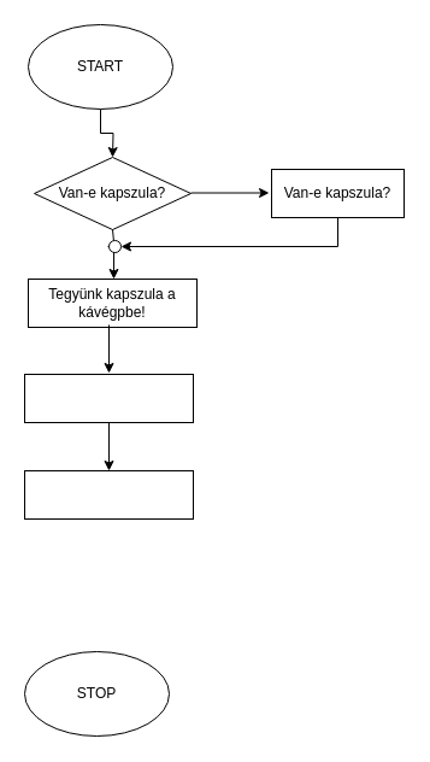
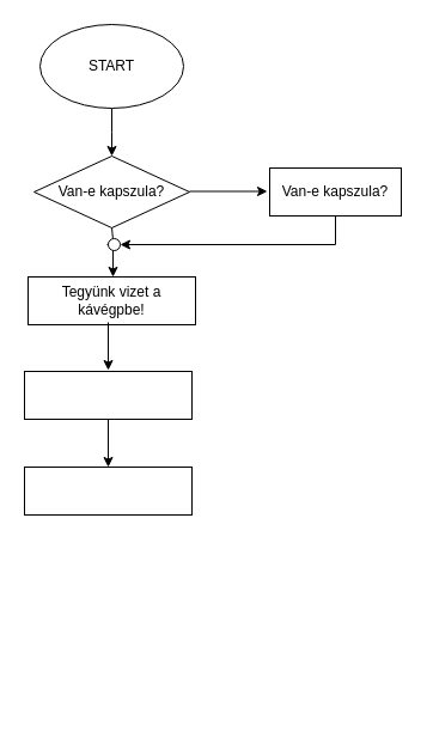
  <mxCell id="0" />
  <mxCell id="1" parent="0" />
- <mxCell id="2" value="STOP" style="ellipse;whiteSpace=wrap;html=1;" parent="1" vertex="1"><mxGeometry x="20" y="540" width="120" height="70" as="geometry" /></mxCell>
  <mxCell id="3" style="edgeStyle=orthogonalEdgeStyle;rounded=0;orthogonalLoop=1;jettySize=auto;html=1;exitX=0.5;exitY=1;exitDx=0;exitDy=0;" parent="1" source="4" edge="1"><mxGeometry relative="1" as="geometry"><mxPoint x="93" y="130" as="targetPoint" /></mxGeometry></mxCell>
- <mxCell id="4" value="START" style="ellipse;whiteSpace=wrap;html=1;" parent="1" vertex="1"><mxGeometry x="23" y="20" width="120" height="70" as="geometry" /></mxCell>
+ <mxCell id="4" value="START" style="ellipse;whiteSpace=wrap;html=1;" parent="1" vertex="1"><mxGeometry x="33" y="20" width="120" height="70" as="geometry" /></mxCell>
  <mxCell id="5" value="Van-e kapszula?" style="rhombus;whiteSpace=wrap;html=1;" parent="1" vertex="1"><mxGeometry x="28" y="130" width="130" height="60" as="geometry" /></mxCell>
- <mxCell id="6" value="Tegyünk kapszula a kávégpbe!" style="rounded=0;whiteSpace=wrap;html=1;" parent="1" vertex="1"><mxGeometry x="23" y="231" width="140" height="40" as="geometry" /></mxCell>
+ <mxCell id="6" value="Tegyünk vizet a kávégpbe!" style="rounded=0;whiteSpace=wrap;html=1;" parent="1" vertex="1"><mxGeometry x="23" y="231" width="140" height="40" as="geometry" /></mxCell>
  <mxCell id="7" value="" style="rounded=0;whiteSpace=wrap;html=1;" parent="1" vertex="1"><mxGeometry x="20" y="310" width="140" height="40" as="geometry" /></mxCell>
  <mxCell id="8" value="" style="rounded=0;whiteSpace=wrap;html=1;" parent="1" vertex="1"><mxGeometry x="20" y="390" width="140" height="40" as="geometry" /></mxCell>
  <mxCell id="9" value="Van-e kapszula?" style="rounded=0;whiteSpace=wrap;html=1;" parent="1" vertex="1"><mxGeometry x="225" y="140" width="110" height="40" as="geometry" /></mxCell>
  <mxCell id="10" value="" style="endArrow=classic;html=1;rounded=0;exitX=0.5;exitY=1;exitDx=0;exitDy=0;" parent="1" source="5" edge="1"><mxGeometry width="50" height="50" relative="1" as="geometry"><mxPoint x="85" y="350" as="sourcePoint" /><mxPoint x="95" y="210" as="targetPoint" /></mxGeometry></mxCell>
  <mxCell id="11" value="" style="endArrow=classic;html=1;rounded=0;" parent="1" edge="1"><mxGeometry width="50" height="50" relative="1" as="geometry"><mxPoint x="90" y="269" as="sourcePoint" /><mxPoint x="90" y="309" as="targetPoint" /></mxGeometry></mxCell>
  <mxCell id="12" value="" style="endArrow=classic;html=1;rounded=0;exitX=0.5;exitY=1;exitDx=0;exitDy=0;entryX=0.5;entryY=0;entryDx=0;entryDy=0;" parent="1" source="7" target="8" edge="1"><mxGeometry width="50" height="50" relative="1" as="geometry"><mxPoint x="45" y="350" as="sourcePoint" /><mxPoint x="98" y="370" as="targetPoint" /></mxGeometry></mxCell>
  <mxCell id="13" style="edgeStyle=orthogonalEdgeStyle;rounded=0;orthogonalLoop=1;jettySize=auto;html=1;exitX=0;exitY=0.5;exitDx=0;exitDy=0;entryX=0.5;entryY=0;entryDx=0;entryDy=0;" edge="1" parent="1"><mxGeometry relative="1" as="geometry"><mxPoint x="89" y="204" as="sourcePoint" /><mxPoint x="94" y="231" as="targetPoint" /></mxGeometry></mxCell>
  <mxCell id="14" value="" style="ellipse;whiteSpace=wrap;html=1;aspect=fixed;" parent="1" vertex="1"><mxGeometry x="90" y="199" width="10" height="10" as="geometry" /></mxCell>
  <mxCell id="15" value="" style="endArrow=classic;html=1;rounded=0;" parent="1" edge="1"><mxGeometry width="50" height="50" relative="1" as="geometry"><mxPoint x="158" y="159.5" as="sourcePoint" /><mxPoint x="223" y="159.5" as="targetPoint" /><Array as="points"><mxPoint x="223" y="159.5" /></Array></mxGeometry></mxCell>
  <mxCell id="16" value="" style="endArrow=classic;html=1;rounded=0;exitX=0.5;exitY=1;exitDx=0;exitDy=0;entryX=1;entryY=0.5;entryDx=0;entryDy=0;" parent="1" source="9" target="14" edge="1"><mxGeometry width="50" height="50" relative="1" as="geometry"><mxPoint x="285" y="271" as="sourcePoint" /><mxPoint x="105" y="210" as="targetPoint" /><Array as="points"><mxPoint x="280" y="204" /></Array></mxGeometry></mxCell>
